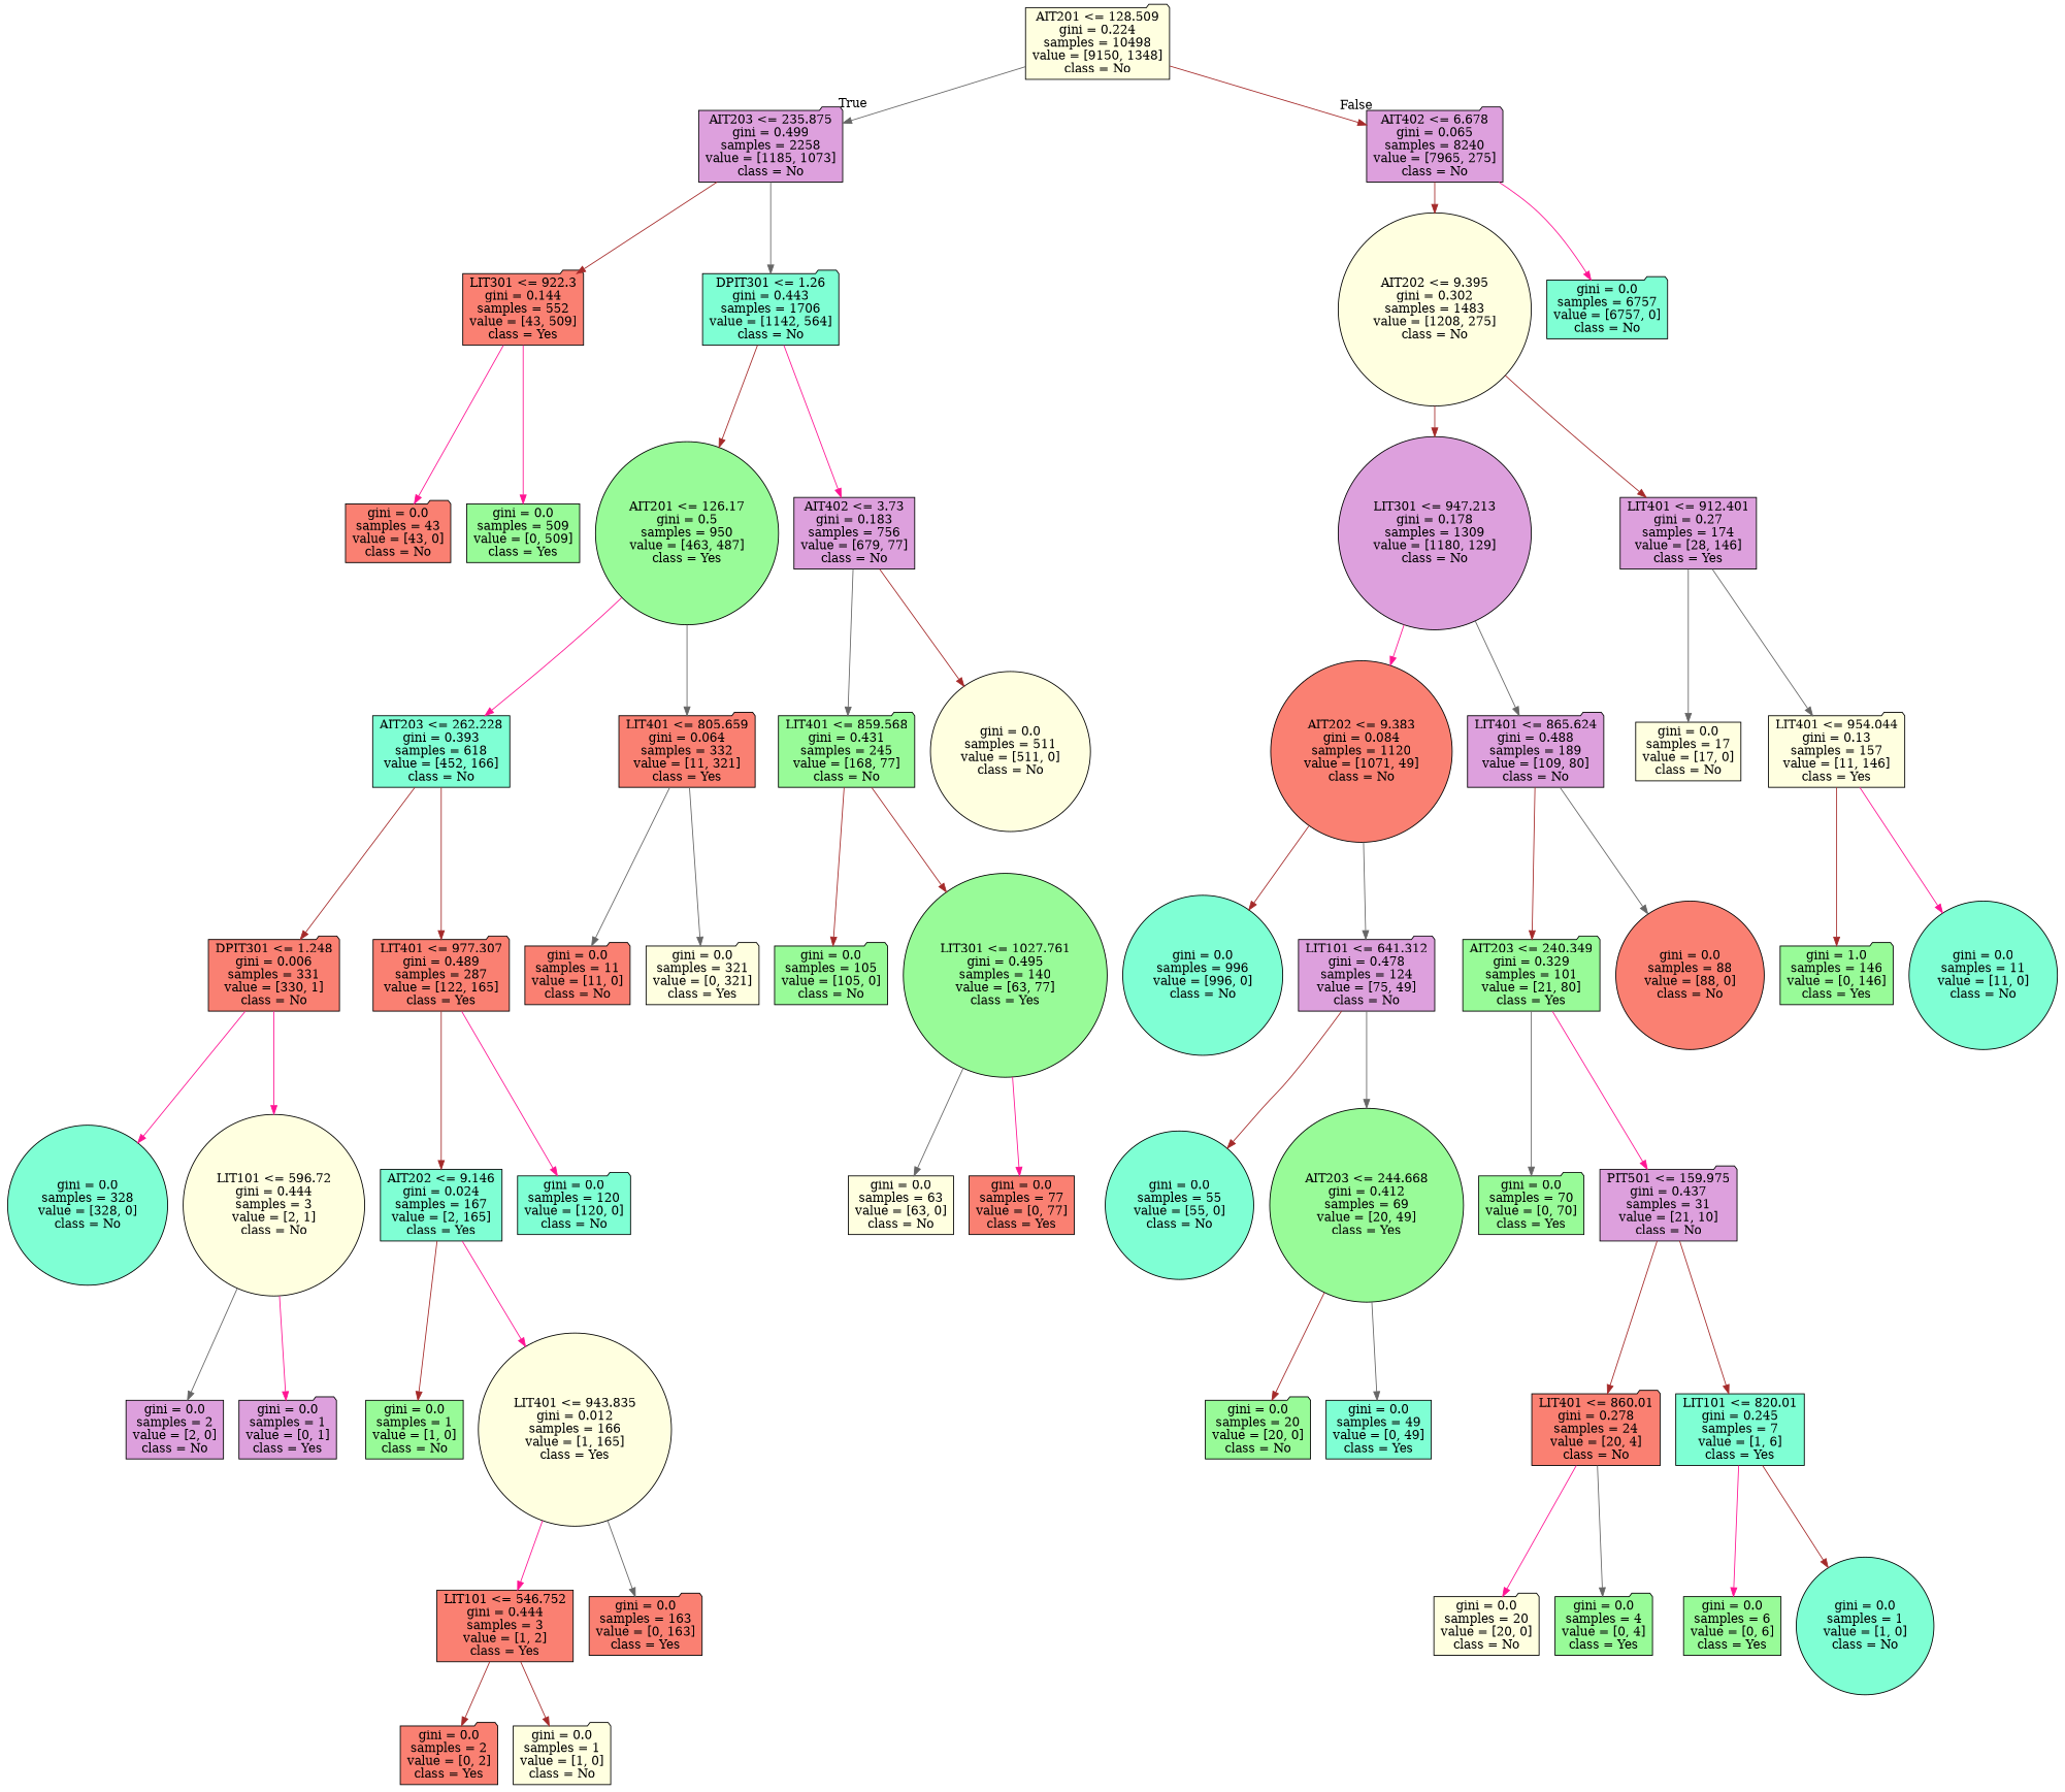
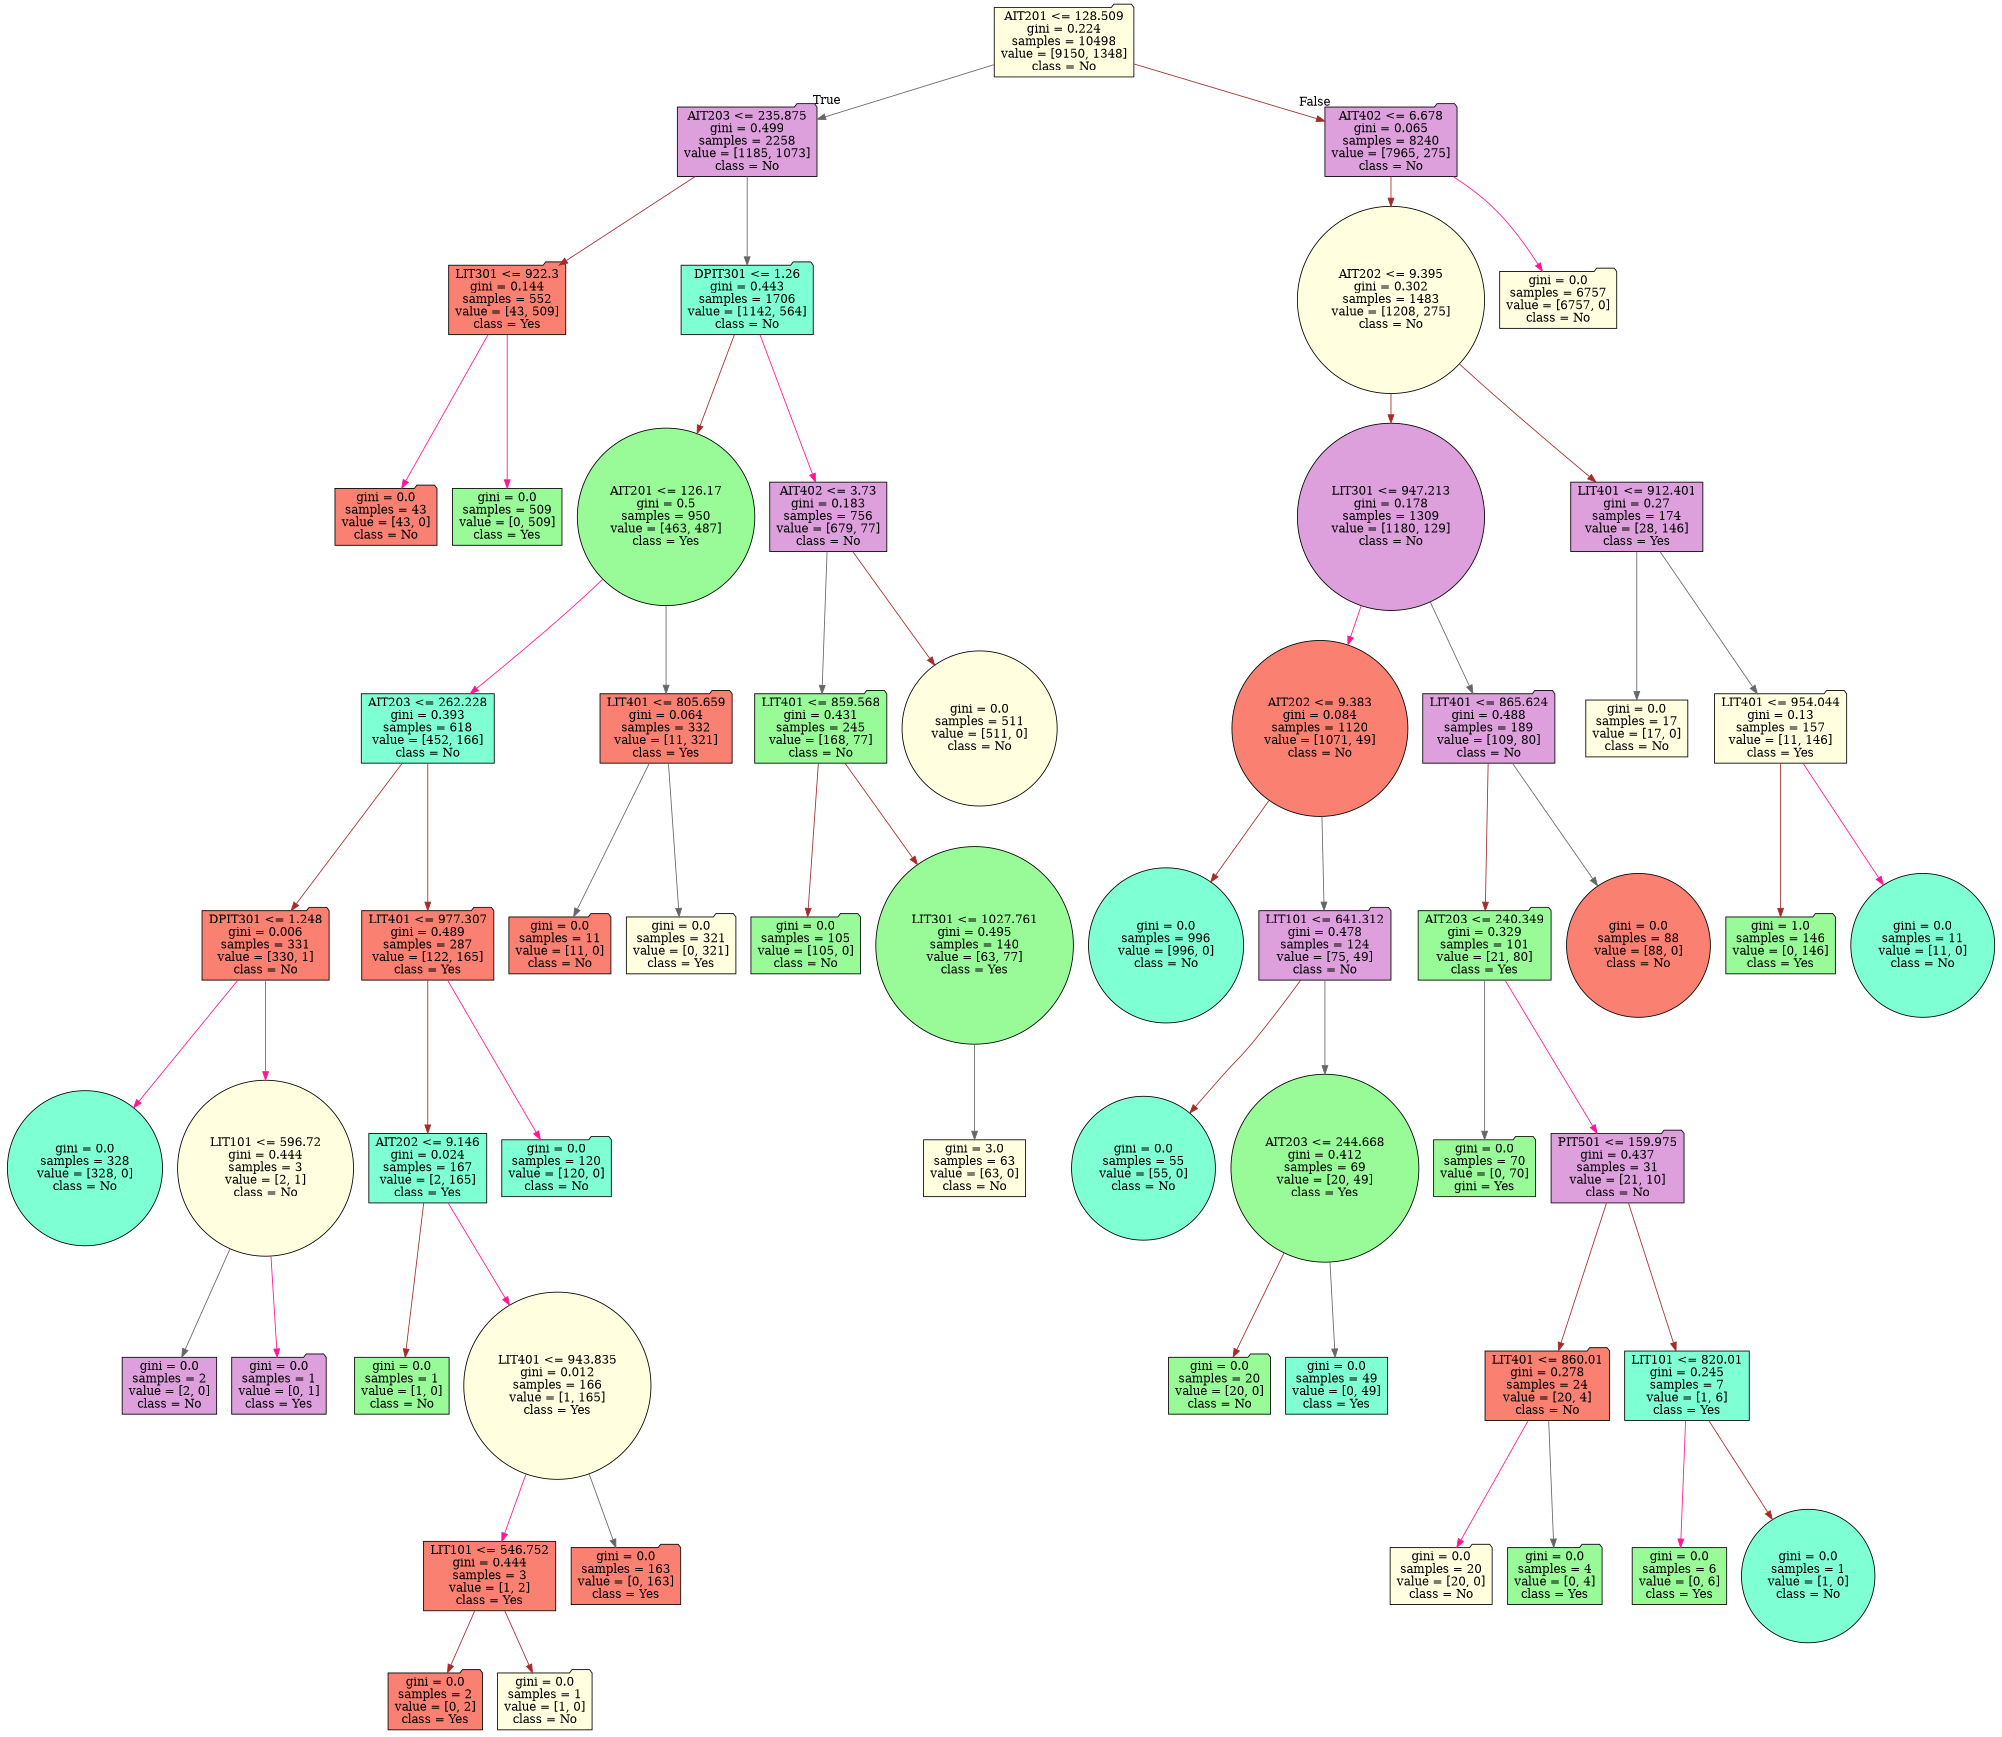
  digraph {
    node [color=black fillcolor=salmon shape=folder style=filled]
    edge [color=brown]
    n1 [fillcolor=lightyellow label="AIT201 <= 128.509\ngini = 0.224\nsamples = 10498\nvalue = [9150, 1348]\nclass = No"]
    n2 [fillcolor=plum label="AIT203 <= 235.875\ngini = 0.499\nsamples = 2258\nvalue = [1185, 1073]\nclass = No"]
    n3 [fillcolor=plum label="AIT402 <= 6.678\ngini = 0.065\nsamples = 8240\nvalue = [7965, 275]\nclass = No"]
    n4 [label="LIT301 <= 922.3\ngini = 0.144\nsamples = 552\nvalue = [43, 509]\nclass = Yes"]
    n5 [fillcolor=aquamarine label="DPIT301 <= 1.26\ngini = 0.443\nsamples = 1706\nvalue = [1142, 564]\nclass = No"]
    n6 [fillcolor=lightyellow label="AIT202 <= 9.395\ngini = 0.302\nsamples = 1483\nvalue = [1208, 275]\nclass = No" shape=circle]
-   n7 [fillcolor=aquamarine label="gini = 0.0\nsamples = 6757\nvalue = [6757, 0]\nclass = No"]
+   n7 [fillcolor=lightyellow label="gini = 0.0\nsamples = 6757\nvalue = [6757, 0]\nclass = No"]
    n8 [label="gini = 0.0\nsamples = 43\nvalue = [43, 0]\nclass = No"]
    n9 [fillcolor=palegreen label="gini = 0.0\nsamples = 509\nvalue = [0, 509]\nclass = Yes" shape=box]
    n10 [fillcolor=palegreen label="AIT201 <= 126.17\ngini = 0.5\nsamples = 950\nvalue = [463, 487]\nclass = Yes" shape=circle]
    n11 [fillcolor=plum label="AIT402 <= 3.73\ngini = 0.183\nsamples = 756\nvalue = [679, 77]\nclass = No" shape=box]
    n12 [fillcolor=aquamarine label="AIT203 <= 262.228\ngini = 0.393\nsamples = 618\nvalue = [452, 166]\nclass = No" shape=box]
    n13 [label="LIT401 <= 805.659\ngini = 0.064\nsamples = 332\nvalue = [11, 321]\nclass = Yes"]
    n14 [fillcolor=palegreen label="LIT401 <= 859.568\ngini = 0.431\nsamples = 245\nvalue = [168, 77]\nclass = No"]
    n15 [fillcolor=lightyellow label="gini = 0.0\nsamples = 511\nvalue = [511, 0]\nclass = No" shape=circle]
    n16 [label="DPIT301 <= 1.248\ngini = 0.006\nsamples = 331\nvalue = [330, 1]\nclass = No"]
    n17 [label="LIT401 <= 977.307\ngini = 0.489\nsamples = 287\nvalue = [122, 165]\nclass = Yes"]
    n18 [label="gini = 0.0\nsamples = 11\nvalue = [11, 0]\nclass = No"]
    n19 [fillcolor=lightyellow label="gini = 0.0\nsamples = 321\nvalue = [0, 321]\nclass = Yes"]
    n20 [fillcolor=aquamarine label="gini = 0.0\nsamples = 328\nvalue = [328, 0]\nclass = No" shape=circle]
    n21 [fillcolor=lightyellow label="LIT101 <= 596.72\ngini = 0.444\nsamples = 3\nvalue = [2, 1]\nclass = No" shape=circle]
    n22 [fillcolor=aquamarine label="AIT202 <= 9.146\ngini = 0.024\nsamples = 167\nvalue = [2, 165]\nclass = Yes" shape=box]
    n23 [fillcolor=aquamarine label="gini = 0.0\nsamples = 120\nvalue = [120, 0]\nclass = No"]
    n24 [fillcolor=plum label="gini = 0.0\nsamples = 2\nvalue = [2, 0]\nclass = No" shape=box]
    n25 [fillcolor=plum label="gini = 0.0\nsamples = 1\nvalue = [0, 1]\nclass = Yes"]
    n26 [fillcolor=palegreen label="gini = 0.0\nsamples = 1\nvalue = [1, 0]\nclass = No" shape=box]
    n27 [fillcolor=lightyellow label="LIT401 <= 943.835\ngini = 0.012\nsamples = 166\nvalue = [1, 165]\nclass = Yes" shape=circle]
    n28 [label="LIT101 <= 546.752\ngini = 0.444\nsamples = 3\nvalue = [1, 2]\nclass = Yes" shape=box]
    n29 [label="gini = 0.0\nsamples = 163\nvalue = [0, 163]\nclass = Yes"]
    n30 [label="gini = 0.0\nsamples = 2\nvalue = [0, 2]\nclass = Yes"]
    n31 [fillcolor=lightyellow label="gini = 0.0\nsamples = 1\nvalue = [1, 0]\nclass = No"]
    n32 [fillcolor=palegreen label="gini = 0.0\nsamples = 105\nvalue = [105, 0]\nclass = No"]
    n33 [fillcolor=palegreen label="LIT301 <= 1027.761\ngini = 0.495\nsamples = 140\nvalue = [63, 77]\nclass = Yes" shape=circle]
-   n34 [fillcolor=lightyellow label="gini = 0.0\nsamples = 63\nvalue = [63, 0]\nclass = No" shape=box]
-   n35 [label="gini = 0.0\nsamples = 77\nvalue = [0, 77]\nclass = Yes" shape=box]
+   n34 [fillcolor=lightyellow label="gini = 3.0\nsamples = 63\nvalue = [63, 0]\nclass = No" shape=box]
    n36 [fillcolor=plum label="LIT301 <= 947.213\ngini = 0.178\nsamples = 1309\nvalue = [1180, 129]\nclass = No" shape=circle]
    n37 [fillcolor=plum label="LIT401 <= 912.401\ngini = 0.27\nsamples = 174\nvalue = [28, 146]\nclass = Yes" shape=box]
    n38 [label="AIT202 <= 9.383\ngini = 0.084\nsamples = 1120\nvalue = [1071, 49]\nclass = No" shape=circle]
    n39 [fillcolor=plum label="LIT401 <= 865.624\ngini = 0.488\nsamples = 189\nvalue = [109, 80]\nclass = No"]
    n40 [fillcolor=lightyellow label="gini = 0.0\nsamples = 17\nvalue = [17, 0]\nclass = No" shape=box]
    n41 [fillcolor=lightyellow label="LIT401 <= 954.044\ngini = 0.13\nsamples = 157\nvalue = [11, 146]\nclass = Yes"]
    n42 [fillcolor=aquamarine label="gini = 0.0\nsamples = 996\nvalue = [996, 0]\nclass = No" shape=circle]
    n43 [fillcolor=plum label="LIT101 <= 641.312\ngini = 0.478\nsamples = 124\nvalue = [75, 49]\nclass = No"]
    n44 [fillcolor=palegreen label="AIT203 <= 240.349\ngini = 0.329\nsamples = 101\nvalue = [21, 80]\nclass = Yes"]
    n45 [label="gini = 0.0\nsamples = 88\nvalue = [88, 0]\nclass = No" shape=circle]
    n46 [fillcolor=aquamarine label="gini = 0.0\nsamples = 55\nvalue = [55, 0]\nclass = No" shape=circle]
    n47 [fillcolor=palegreen label="AIT203 <= 244.668\ngini = 0.412\nsamples = 69\nvalue = [20, 49]\nclass = Yes" shape=circle]
    n48 [fillcolor=palegreen label="gini = 0.0\nsamples = 20\nvalue = [20, 0]\nclass = No"]
    n49 [fillcolor=aquamarine label="gini = 0.0\nsamples = 49\nvalue = [0, 49]\nclass = Yes" shape=box]
-   n50 [fillcolor=palegreen label="gini = 0.0\nsamples = 70\nvalue = [0, 70]\nclass = Yes"]
+   n50 [fillcolor=palegreen label="gini = 0.0\nsamples = 70\nvalue = [0, 70]\ngini = Yes"]
    n51 [fillcolor=plum label="PIT501 <= 159.975\ngini = 0.437\nsamples = 31\nvalue = [21, 10]\nclass = No"]
    n52 [label="LIT401 <= 860.01\ngini = 0.278\nsamples = 24\nvalue = [20, 4]\nclass = No"]
    n53 [fillcolor=aquamarine label="LIT101 <= 820.01\ngini = 0.245\nsamples = 7\nvalue = [1, 6]\nclass = Yes" shape=box]
    n54 [fillcolor=lightyellow label="gini = 0.0\nsamples = 20\nvalue = [20, 0]\nclass = No"]
    n55 [fillcolor=palegreen label="gini = 0.0\nsamples = 4\nvalue = [0, 4]\nclass = Yes"]
    n56 [fillcolor=palegreen label="gini = 0.0\nsamples = 6\nvalue = [0, 6]\nclass = Yes" shape=box]
    n57 [fillcolor=aquamarine label="gini = 0.0\nsamples = 1\nvalue = [1, 0]\nclass = No" shape=circle]
    n58 [fillcolor=palegreen label="gini = 1.0\nsamples = 146\nvalue = [0, 146]\nclass = Yes"]
    n59 [fillcolor=aquamarine label="gini = 0.0\nsamples = 11\nvalue = [11, 0]\nclass = No" shape=circle]
    n1 -> n2 [color=gray40 headlabel=True labelangle=45 labeldistance=2.5]
    n1 -> n3 [headlabel=False labelangle=-45 labeldistance=2.5]
    n2 -> n4
    n2 -> n5 [color=gray40]
    n3 -> n6
    n3 -> n7 [color=deeppink]
    n4 -> n8 [color=deeppink]
    n4 -> n9 [color=deeppink]
    n5 -> n10
    n5 -> n11 [color=deeppink]
    n6 -> n36
    n6 -> n37
    n10 -> n12 [color=deeppink]
    n10 -> n13 [color=gray40]
    n11 -> n14 [color=gray40]
    n11 -> n15
    n12 -> n16
    n12 -> n17
    n13 -> n18 [color=gray40]
    n13 -> n19 [color=gray40]
    n14 -> n32
    n14 -> n33
    n16 -> n20 [color=deeppink]
    n16 -> n21 [color=deeppink]
    n17 -> n22
    n17 -> n23 [color=deeppink]
    n21 -> n24 [color=gray40]
    n21 -> n25 [color=deeppink]
    n22 -> n26
    n22 -> n27 [color=deeppink]
    n27 -> n28 [color=deeppink]
    n27 -> n29 [color=gray40]
    n28 -> n30
    n28 -> n31
    n33 -> n34 [color=gray40]
-   n33 -> n35 [color=deeppink]
    n36 -> n38 [color=deeppink]
    n36 -> n39 [color=gray40]
    n37 -> n40 [color=gray40]
    n37 -> n41 [color=gray40]
    n38 -> n42
    n38 -> n43 [color=gray40]
    n39 -> n44
    n39 -> n45 [color=gray40]
    n41 -> n58
    n41 -> n59 [color=deeppink]
    n43 -> n46
    n43 -> n47 [color=gray40]
    n44 -> n50 [color=gray40]
    n44 -> n51 [color=deeppink]
    n47 -> n48
    n47 -> n49 [color=gray40]
    n51 -> n52
    n51 -> n53
    n52 -> n54 [color=deeppink]
    n52 -> n55 [color=gray40]
    n53 -> n56 [color=deeppink]
    n53 -> n57
  }
